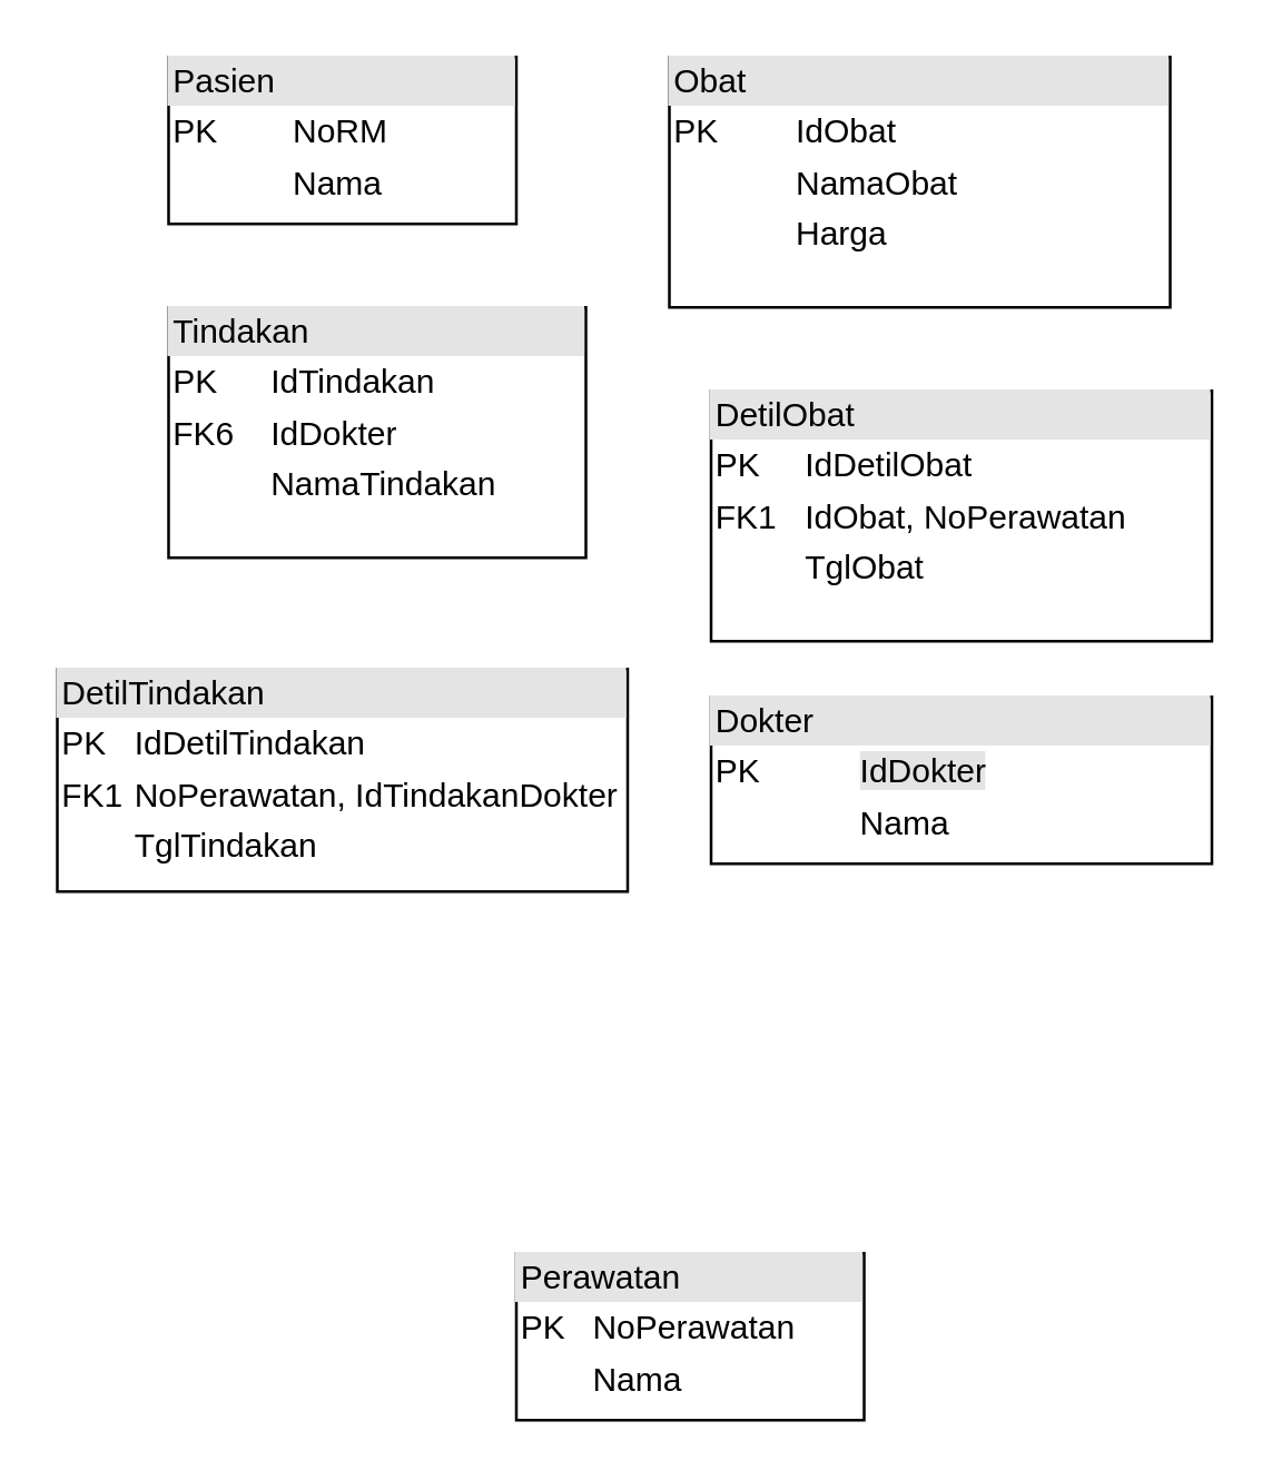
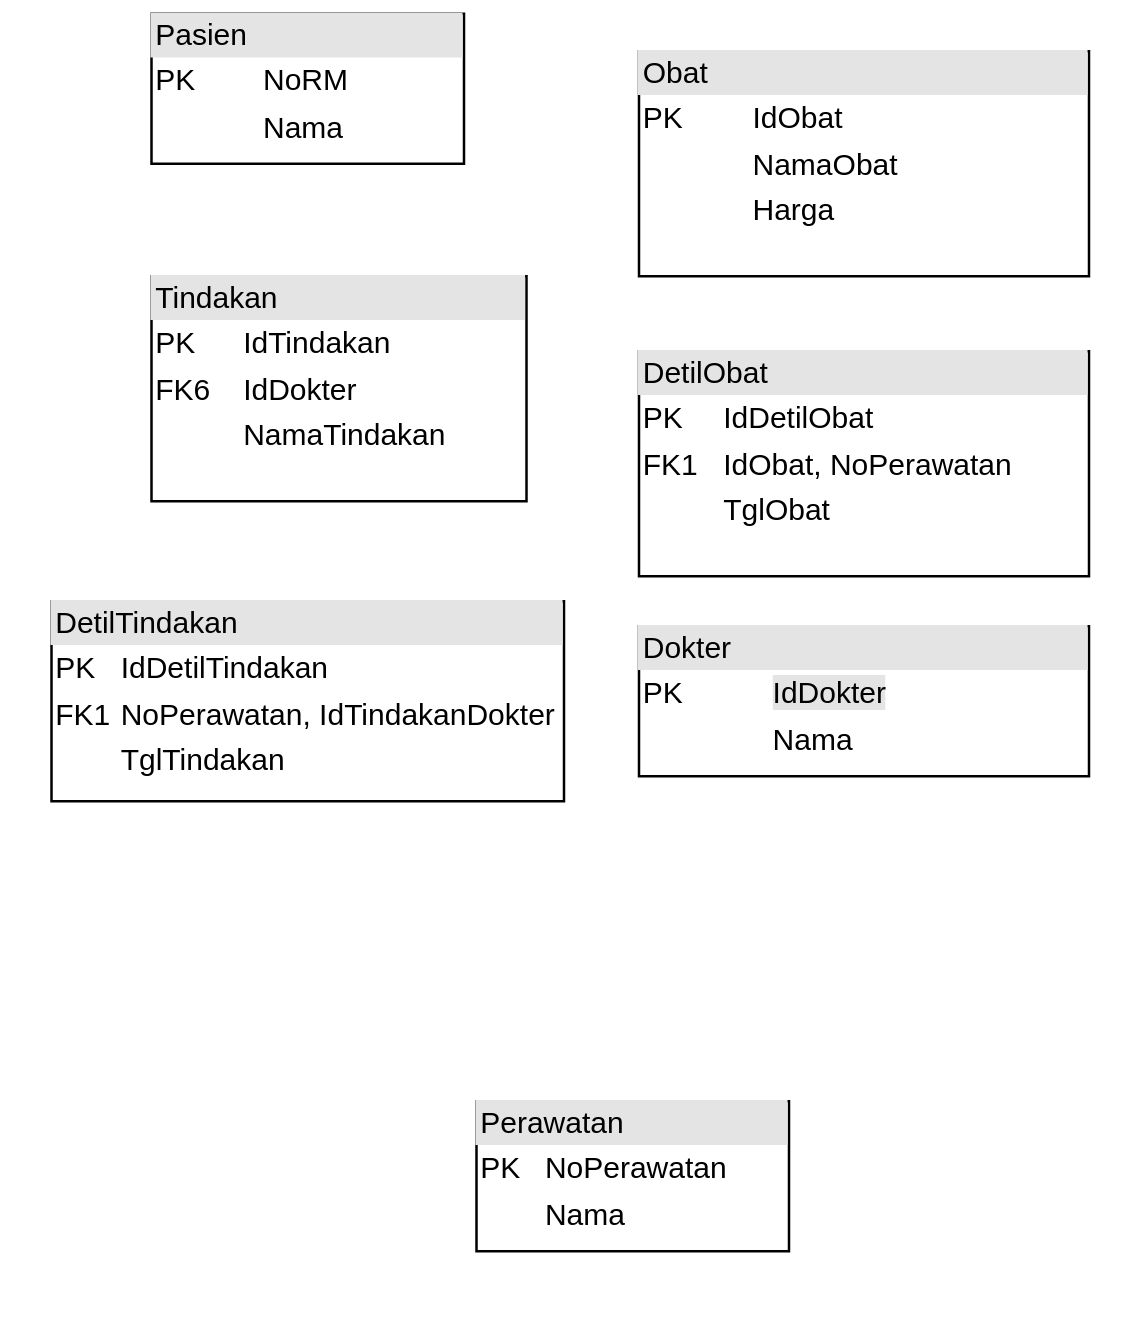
  <mxCell id="0" />
  <mxCell id="1" parent="0" />
  <mxCell id="2" value="&lt;div style=&quot;box-sizing: border-box ; width: 100% ; background: #e4e4e4 ; padding: 2px&quot;&gt;Tindakan&lt;/div&gt;&lt;table style=&quot;width: 100% ; font-size: 1em&quot; cellpadding=&quot;2&quot; cellspacing=&quot;0&quot;&gt;&lt;tbody&gt;&lt;tr&gt;&lt;td&gt;PK&lt;/td&gt;&lt;td&gt;IdTindakan&lt;/td&gt;&lt;/tr&gt;&lt;tr&gt;&lt;td&gt;FK6&lt;/td&gt;&lt;td&gt;IdDokter&lt;/td&gt;&lt;/tr&gt;&lt;tr&gt;&lt;td&gt;&lt;/td&gt;&lt;td&gt;NamaTindakan&lt;/td&gt;&lt;/tr&gt;&lt;/tbody&gt;&lt;/table&gt;" style="verticalAlign=top;align=left;overflow=fill;html=1;" vertex="1" parent="1"><mxGeometry x="60" y="110" width="150" height="90" as="geometry" /></mxCell>
  <mxCell id="3" value="&lt;div style=&quot;box-sizing: border-box ; width: 100% ; background: #e4e4e4 ; padding: 2px&quot;&gt;DetilObat&lt;/div&gt;&lt;table style=&quot;width: 100% ; font-size: 1em&quot; cellpadding=&quot;2&quot; cellspacing=&quot;0&quot;&gt;&lt;tbody&gt;&lt;tr&gt;&lt;td&gt;PK&lt;/td&gt;&lt;td&gt;IdDetilObat&lt;/td&gt;&lt;/tr&gt;&lt;tr&gt;&lt;td&gt;FK1&lt;/td&gt;&lt;td&gt;IdObat, NoPerawatan&lt;/td&gt;&lt;/tr&gt;&lt;tr&gt;&lt;td&gt;&lt;/td&gt;&lt;td&gt;TglObat&lt;/td&gt;&lt;/tr&gt;&lt;/tbody&gt;&lt;/table&gt;" style="verticalAlign=top;align=left;overflow=fill;html=1;" vertex="1" parent="1"><mxGeometry x="255" y="140" width="180" height="90" as="geometry" /></mxCell>
  <mxCell id="4" value="&lt;div style=&quot;box-sizing: border-box ; width: 100% ; background: #e4e4e4 ; padding: 2px&quot;&gt;Dokter&lt;/div&gt;&lt;table style=&quot;width: 100% ; font-size: 1em&quot; cellpadding=&quot;2&quot; cellspacing=&quot;0&quot;&gt;&lt;tbody&gt;&lt;tr&gt;&lt;td&gt;PK&lt;/td&gt;&lt;td&gt;&lt;span style=&quot;background-color: rgb(228 , 228 , 228)&quot;&gt;IdDokter&lt;/span&gt;&lt;br&gt;&lt;/td&gt;&lt;/tr&gt;&lt;tr&gt;&lt;td&gt;&lt;br&gt;&lt;/td&gt;&lt;td&gt;Nama&lt;/td&gt;&lt;/tr&gt;&lt;tr&gt;&lt;td&gt;&lt;/td&gt;&lt;td&gt;&lt;br&gt;&lt;/td&gt;&lt;/tr&gt;&lt;/tbody&gt;&lt;/table&gt;" style="verticalAlign=top;align=left;overflow=fill;html=1;" vertex="1" parent="1"><mxGeometry x="255" y="250" width="180" height="60" as="geometry" /></mxCell>
  <mxCell id="5" value="&lt;div style=&quot;box-sizing: border-box ; width: 100% ; background: #e4e4e4 ; padding: 2px&quot;&gt;DetilTindakan&lt;/div&gt;&lt;table style=&quot;width: 100% ; font-size: 1em&quot; cellpadding=&quot;2&quot; cellspacing=&quot;0&quot;&gt;&lt;tbody&gt;&lt;tr&gt;&lt;td&gt;PK&lt;/td&gt;&lt;td&gt;IdDetilTindakan&lt;/td&gt;&lt;/tr&gt;&lt;tr&gt;&lt;td&gt;FK1&lt;/td&gt;&lt;td&gt;NoPerawatan, IdTindakanDokter&lt;/td&gt;&lt;/tr&gt;&lt;tr&gt;&lt;td&gt;&lt;/td&gt;&lt;td&gt;TglTindakan&lt;/td&gt;&lt;/tr&gt;&lt;/tbody&gt;&lt;/table&gt;&lt;br&gt;&lt;table cellpadding=&quot;2&quot; cellspacing=&quot;0&quot; style=&quot;font-size: 1em ; width: 180px&quot;&gt;&lt;tbody&gt;&lt;tr&gt;&lt;td&gt;&lt;br&gt;&lt;/td&gt;&lt;/tr&gt;&lt;/tbody&gt;&lt;/table&gt;" style="verticalAlign=top;align=left;overflow=fill;html=1;" vertex="1" parent="1"><mxGeometry x="20" y="240" width="205" height="80" as="geometry" /></mxCell>
- <mxCell id="6" value="&lt;div style=&quot;box-sizing: border-box ; width: 100% ; background: #e4e4e4 ; padding: 2px&quot;&gt;Pasien&lt;/div&gt;&lt;table style=&quot;width: 100% ; font-size: 1em&quot; cellpadding=&quot;2&quot; cellspacing=&quot;0&quot;&gt;&lt;tbody&gt;&lt;tr&gt;&lt;td&gt;PK&lt;/td&gt;&lt;td&gt;NoRM&lt;/td&gt;&lt;/tr&gt;&lt;tr&gt;&lt;td&gt;&lt;br&gt;&lt;/td&gt;&lt;td&gt;Nama&lt;/td&gt;&lt;/tr&gt;&lt;tr&gt;&lt;td&gt;&lt;/td&gt;&lt;td&gt;&lt;br&gt;&lt;/td&gt;&lt;/tr&gt;&lt;/tbody&gt;&lt;/table&gt;" style="verticalAlign=top;align=left;overflow=fill;html=1;" vertex="1" parent="1"><mxGeometry x="60" y="20" width="125" height="60" as="geometry" /></mxCell>
- <mxCell id="7" value="&lt;div style=&quot;box-sizing: border-box ; width: 100% ; background: #e4e4e4 ; padding: 2px&quot;&gt;Obat&lt;/div&gt;&lt;table style=&quot;width: 100% ; font-size: 1em&quot; cellpadding=&quot;2&quot; cellspacing=&quot;0&quot;&gt;&lt;tbody&gt;&lt;tr&gt;&lt;td&gt;PK&lt;/td&gt;&lt;td&gt;IdObat&lt;/td&gt;&lt;/tr&gt;&lt;tr&gt;&lt;td&gt;&lt;br&gt;&lt;/td&gt;&lt;td&gt;NamaObat&lt;/td&gt;&lt;/tr&gt;&lt;tr&gt;&lt;td&gt;&lt;/td&gt;&lt;td&gt;Harga&lt;/td&gt;&lt;/tr&gt;&lt;/tbody&gt;&lt;/table&gt;" style="verticalAlign=top;align=left;overflow=fill;html=1;" vertex="1" parent="1"><mxGeometry x="240" y="20" width="180" height="90" as="geometry" /></mxCell>
- <mxCell id="8" value="&lt;div style=&quot;box-sizing: border-box ; width: 100% ; background: #e4e4e4 ; padding: 2px&quot;&gt;Perawatan&lt;/div&gt;&lt;table style=&quot;width: 100% ; font-size: 1em&quot; cellpadding=&quot;2&quot; cellspacing=&quot;0&quot;&gt;&lt;tbody&gt;&lt;tr&gt;&lt;td&gt;PK&lt;/td&gt;&lt;td&gt;NoPerawatan&lt;/td&gt;&lt;/tr&gt;&lt;tr&gt;&lt;td&gt;&lt;br&gt;&lt;/td&gt;&lt;td&gt;Nama&lt;/td&gt;&lt;/tr&gt;&lt;tr&gt;&lt;td&gt;&lt;/td&gt;&lt;td&gt;&lt;br&gt;&lt;/td&gt;&lt;/tr&gt;&lt;/tbody&gt;&lt;/table&gt;" style="verticalAlign=top;align=left;overflow=fill;html=1;" vertex="1" parent="1"><mxGeometry x="185" y="450" width="125" height="60" as="geometry" /></mxCell>
+ <mxCell id="6" value="&lt;div style=&quot;box-sizing: border-box ; width: 100% ; background: #e4e4e4 ; padding: 2px&quot;&gt;Pasien&lt;/div&gt;&lt;table style=&quot;width: 100% ; font-size: 1em&quot; cellpadding=&quot;2&quot; cellspacing=&quot;0&quot;&gt;&lt;tbody&gt;&lt;tr&gt;&lt;td&gt;PK&lt;/td&gt;&lt;td&gt;NoRM&lt;/td&gt;&lt;/tr&gt;&lt;tr&gt;&lt;td&gt;&lt;br&gt;&lt;/td&gt;&lt;td&gt;Nama&lt;/td&gt;&lt;/tr&gt;&lt;tr&gt;&lt;td&gt;&lt;/td&gt;&lt;td&gt;&lt;br&gt;&lt;/td&gt;&lt;/tr&gt;&lt;/tbody&gt;&lt;/table&gt;" style="verticalAlign=top;align=left;overflow=fill;html=1;" vertex="1" parent="1"><mxGeometry x="60" y="5" width="125" height="60" as="geometry" /></mxCell>
+ <mxCell id="7" value="&lt;div style=&quot;box-sizing: border-box ; width: 100% ; background: #e4e4e4 ; padding: 2px&quot;&gt;Obat&lt;/div&gt;&lt;table style=&quot;width: 100% ; font-size: 1em&quot; cellpadding=&quot;2&quot; cellspacing=&quot;0&quot;&gt;&lt;tbody&gt;&lt;tr&gt;&lt;td&gt;PK&lt;/td&gt;&lt;td&gt;IdObat&lt;/td&gt;&lt;/tr&gt;&lt;tr&gt;&lt;td&gt;&lt;br&gt;&lt;/td&gt;&lt;td&gt;NamaObat&lt;/td&gt;&lt;/tr&gt;&lt;tr&gt;&lt;td&gt;&lt;/td&gt;&lt;td&gt;Harga&lt;/td&gt;&lt;/tr&gt;&lt;/tbody&gt;&lt;/table&gt;" style="verticalAlign=top;align=left;overflow=fill;html=1;" vertex="1" parent="1"><mxGeometry x="255" y="20" width="180" height="90" as="geometry" /></mxCell>
+ <mxCell id="8" value="&lt;div style=&quot;box-sizing: border-box ; width: 100% ; background: #e4e4e4 ; padding: 2px&quot;&gt;Perawatan&lt;/div&gt;&lt;table style=&quot;width: 100% ; font-size: 1em&quot; cellpadding=&quot;2&quot; cellspacing=&quot;0&quot;&gt;&lt;tbody&gt;&lt;tr&gt;&lt;td&gt;PK&lt;/td&gt;&lt;td&gt;NoPerawatan&lt;/td&gt;&lt;/tr&gt;&lt;tr&gt;&lt;td&gt;&lt;br&gt;&lt;/td&gt;&lt;td&gt;Nama&lt;/td&gt;&lt;/tr&gt;&lt;tr&gt;&lt;td&gt;&lt;/td&gt;&lt;td&gt;&lt;br&gt;&lt;/td&gt;&lt;/tr&gt;&lt;/tbody&gt;&lt;/table&gt;" style="verticalAlign=top;align=left;overflow=fill;html=1;" vertex="1" parent="1"><mxGeometry x="190" y="440" width="125" height="60" as="geometry" /></mxCell>
